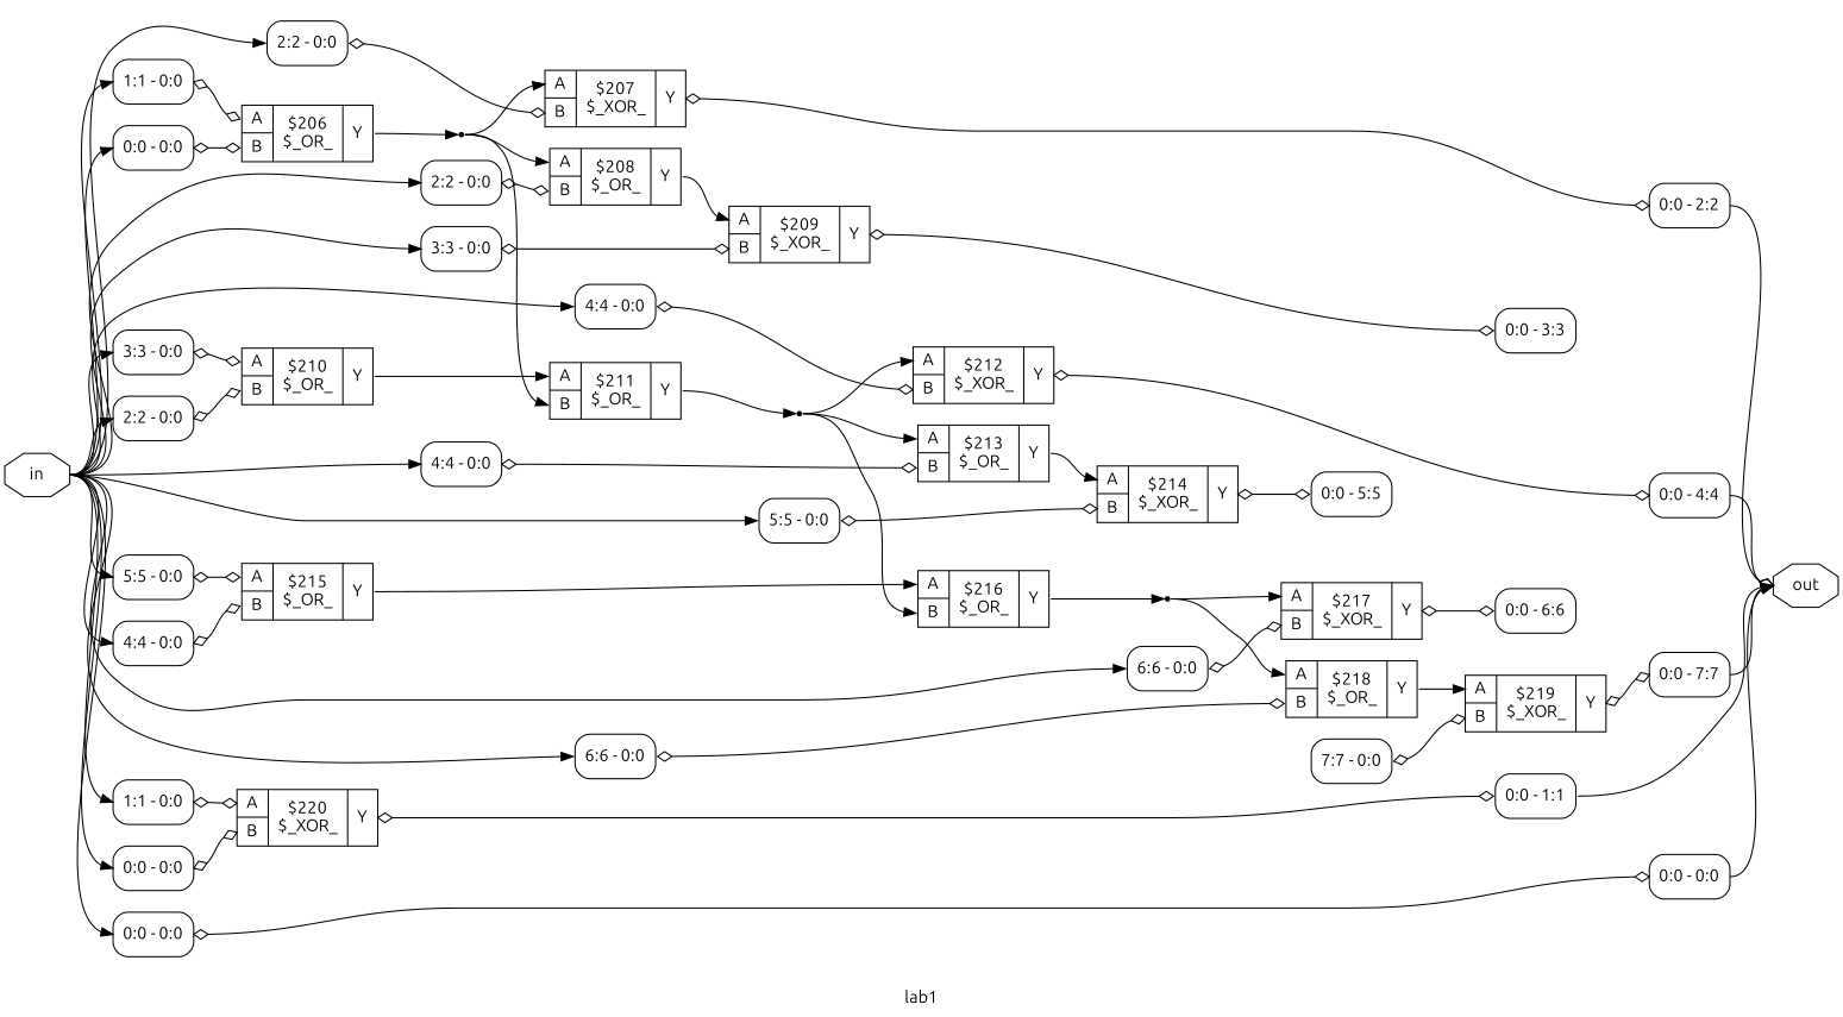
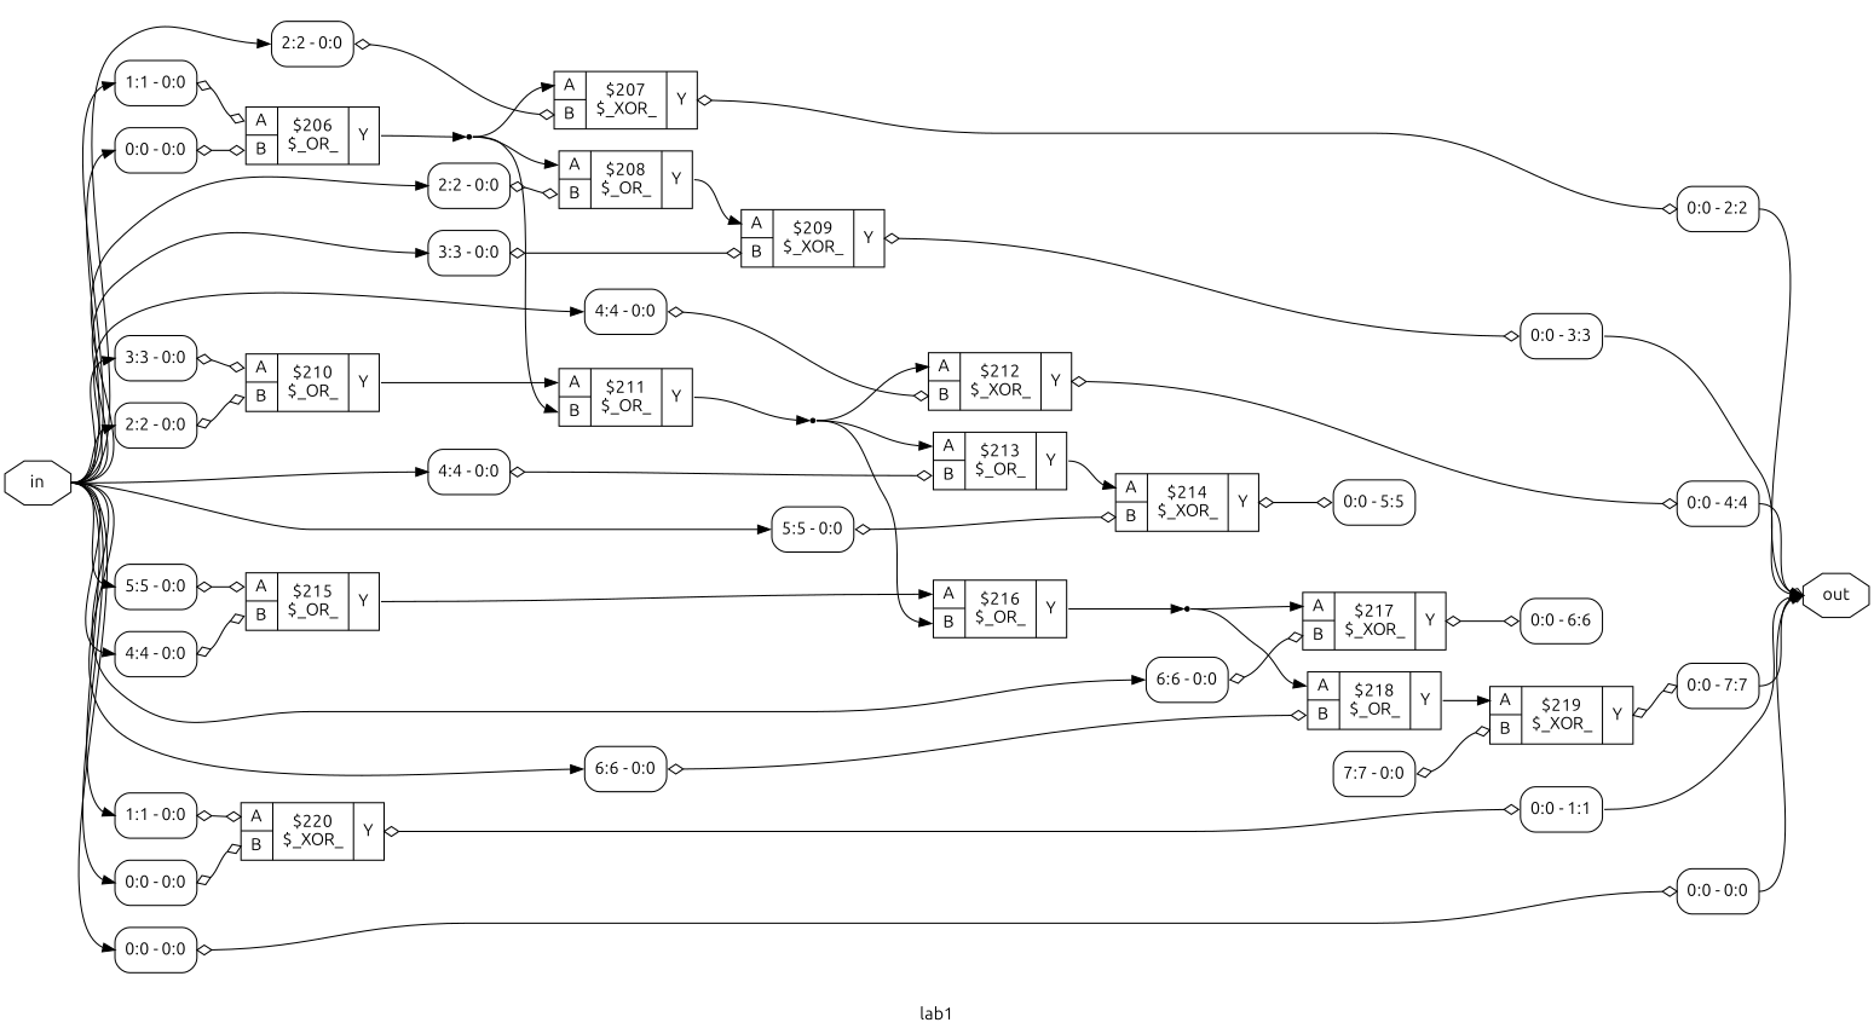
  digraph {
    fontname=Ubuntu
    label=lab1
    rankdir=LR
    remincross=true
    node [color=black fontcolor=black fontname=Ubuntu shape=record style=rounded]
    edge [color=black fontcolor=black fontname=Ubuntu headport="s0:w" tailport=e]
    n9 [label=in shape=octagon style=""]
    x0 [label="<s0> 1:1 - 0:0 "]
    x1 [label="<s0> 0:0 - 0:0 "]
    x2 [label="<s0> 2:2 - 0:0 "]
    x4 [label="<s0> 2:2 - 0:0 "]
    x5 [label="<s0> 3:3 - 0:0 "]
    x7 [label="<s0> 3:3 - 0:0 "]
    x8 [label="<s0> 2:2 - 0:0 "]
    x9 [label="<s0> 4:4 - 0:0 "]
    x11 [label="<s0> 4:4 - 0:0 "]
    x12 [label="<s0> 5:5 - 0:0 "]
    x14 [label="<s0> 5:5 - 0:0 "]
    x15 [label="<s0> 4:4 - 0:0 "]
    x16 [label="<s0> 6:6 - 0:0 "]
    x18 [label="<s0> 6:6 - 0:0 "]
    x21 [label="<s0> 1:1 - 0:0 "]
    x22 [label="<s0> 0:0 - 0:0 "]
    x24 [label="<s0> 0:0 - 0:0 "]
    c14 [label="{{<p11> A|<p12> B}|$206\n$_OR_|{<p13> Y}}" color="" fontcolor="" style=""]
    c15 [label="{{<p11> A|<p12> B}|$207\n$_XOR_|{<p13> Y}}" color="" fontcolor="" style=""]
    c16 [label="{{<p11> A|<p12> B}|$208\n$_OR_|{<p13> Y}}" color="" fontcolor="" style=""]
    c17 [label="{{<p11> A|<p12> B}|$209\n$_XOR_|{<p13> Y}}" color="" fontcolor="" style=""]
    c18 [label="{{<p11> A|<p12> B}|$210\n$_OR_|{<p13> Y}}" color="" fontcolor="" style=""]
    c20 [label="{{<p11> A|<p12> B}|$212\n$_XOR_|{<p13> Y}}" color="" fontcolor="" style=""]
    c21 [label="{{<p11> A|<p12> B}|$213\n$_OR_|{<p13> Y}}" color="" fontcolor="" style=""]
    c22 [label="{{<p11> A|<p12> B}|$214\n$_XOR_|{<p13> Y}}" color="" fontcolor="" style=""]
    c23 [label="{{<p11> A|<p12> B}|$215\n$_OR_|{<p13> Y}}" color="" fontcolor="" style=""]
    c25 [label="{{<p11> A|<p12> B}|$217\n$_XOR_|{<p13> Y}}" color="" fontcolor="" style=""]
    c26 [label="{{<p11> A|<p12> B}|$218\n$_OR_|{<p13> Y}}" color="" fontcolor="" style=""]
    x19 [label="<s0> 7:7 - 0:0 "]
    c27 [label="{{<p11> A|<p12> B}|$219\n$_XOR_|{<p13> Y}}" color="" fontcolor="" style=""]
    c28 [label="{{<p11> A|<p12> B}|$220\n$_XOR_|{<p13> Y}}" color="" fontcolor="" style=""]
    x25 [label="<s0> 0:0 - 0:0 "]
    n10 [label=out shape=octagon style=""]
    n1 [shape=point color="" fontcolor="" style=""]
    c19 [label="{{<p11> A|<p12> B}|$211\n$_OR_|{<p13> Y}}" color="" fontcolor="" style=""]
    x3 [label="<s0> 0:0 - 2:2 "]
    x6 [label="<s0> 0:0 - 3:3 "]
    n4 [shape=point color="" fontcolor="" style=""]
    c24 [label="{{<p11> A|<p12> B}|$216\n$_OR_|{<p13> Y}}" color="" fontcolor="" style=""]
    x10 [label="<s0> 0:0 - 4:4 "]
    x13 [label="<s0> 0:0 - 5:5 "]
    n7 [shape=point color="" fontcolor="" style=""]
    x17 [label="<s0> 0:0 - 6:6 "]
    x20 [label="<s0> 0:0 - 7:7 "]
    x23 [label="<s0> 0:0 - 1:1 "]
    n9 -> x0
    n9 -> x1
    n9 -> x2
    n9 -> x4
    n9 -> x5
    n9 -> x7
    n9 -> x8
    n9 -> x9
    n9 -> x11
    n9 -> x12
    n9 -> x14
    n9 -> x15
    n9 -> x16
    n9 -> x18
    n9 -> x21
    n9 -> x22
    n9 -> x24
    x0 -> c14 [arrowhead=odiamond arrowtail=odiamond dir=both headport="p11:w"]
    x1 -> c14 [arrowhead=odiamond arrowtail=odiamond dir=both headport="p12:w"]
    x2 -> c15 [arrowhead=odiamond arrowtail=odiamond dir=both headport="p12:w"]
    x4 -> c16 [arrowhead=odiamond arrowtail=odiamond dir=both headport="p12:w"]
    x5 -> c17 [arrowhead=odiamond arrowtail=odiamond dir=both headport="p12:w"]
    x7 -> c18 [arrowhead=odiamond arrowtail=odiamond dir=both headport="p11:w"]
    x8 -> c18 [arrowhead=odiamond arrowtail=odiamond dir=both headport="p12:w"]
    x9 -> c20 [arrowhead=odiamond arrowtail=odiamond dir=both headport="p12:w"]
    x11 -> c21 [arrowhead=odiamond arrowtail=odiamond dir=both headport="p12:w"]
    x12 -> c22 [arrowhead=odiamond arrowtail=odiamond dir=both headport="p12:w"]
    x14 -> c23 [arrowhead=odiamond arrowtail=odiamond dir=both headport="p11:w"]
    x15 -> c23 [arrowhead=odiamond arrowtail=odiamond dir=both headport="p12:w"]
    x16 -> c25 [arrowhead=odiamond arrowtail=odiamond dir=both headport="p12:w"]
    x18 -> c26 [arrowhead=odiamond arrowtail=odiamond dir=both headport="p12:w"]
    x21 -> c28 [arrowhead=odiamond arrowtail=odiamond dir=both headport="p11:w"]
    x22 -> c28 [arrowhead=odiamond arrowtail=odiamond dir=both headport="p12:w"]
    x24 -> x25 [arrowhead=odiamond arrowtail=odiamond dir=both headport=w]
    c14 -> n1 [headport=w tailport="p13:e"]
    c15 -> x3 [arrowhead=odiamond arrowtail=odiamond dir=both headport=w tailport="p13:e"]
    c16 -> c17 [headport="p11:w" tailport="p13:e"]
    c17 -> x6 [arrowhead=odiamond arrowtail=odiamond dir=both headport=w tailport="p13:e"]
    c18 -> c19 [headport="p11:w" tailport="p13:e"]
    c20 -> x10 [arrowhead=odiamond arrowtail=odiamond dir=both headport=w tailport="p13:e"]
    c21 -> c22 [headport="p11:w" tailport="p13:e"]
    c22 -> x13 [arrowhead=odiamond arrowtail=odiamond dir=both headport=w tailport="p13:e"]
    c23 -> c24 [headport="p11:w" tailport="p13:e"]
    c25 -> x17 [arrowhead=odiamond arrowtail=odiamond dir=both headport=w tailport="p13:e"]
    c26 -> c27 [headport="p11:w" tailport="p13:e"]
    x19 -> c27 [arrowhead=odiamond arrowtail=odiamond dir=both headport="p12:w"]
    c27 -> x20 [arrowhead=odiamond arrowtail=odiamond dir=both headport=w tailport="p13:e"]
    c28 -> x23 [arrowhead=odiamond arrowtail=odiamond dir=both headport=w tailport="p13:e"]
    x25 -> n10 [headport=w tailport="s0:e"]
    n1 -> c15 [headport="p11:w"]
    n1 -> c16 [headport="p11:w"]
    n1 -> c19 [headport="p12:w"]
    c19 -> n4 [headport=w tailport="p13:e"]
    x3 -> n10 [arrowhead=odiamond headport=w tailport="s0:e"]
+   x6 -> n10 [headport=w tailport="s0:e"]
    n4 -> c20 [headport="p11:w"]
    n4 -> c21 [headport="p11:w"]
    n4 -> c24 [headport="p12:w"]
    c24 -> n7 [headport=w tailport="p13:e"]
-   x10 -> n10 [headport=w tailport="s0:e" arrowhead=odiamond]
+   x10 -> n10 [headport=w tailport="s0:e"]
    n7 -> c25 [headport="p11:w"]
    n7 -> c26 [headport="p11:w"]
-   x20 -> n10 [headport=w tailport="s0:e"]
+   x20 -> n10 [headport=w tailport="s0:e" arrowhead=odiamond]
    x23 -> n10 [headport=w tailport="s0:e"]
  }
